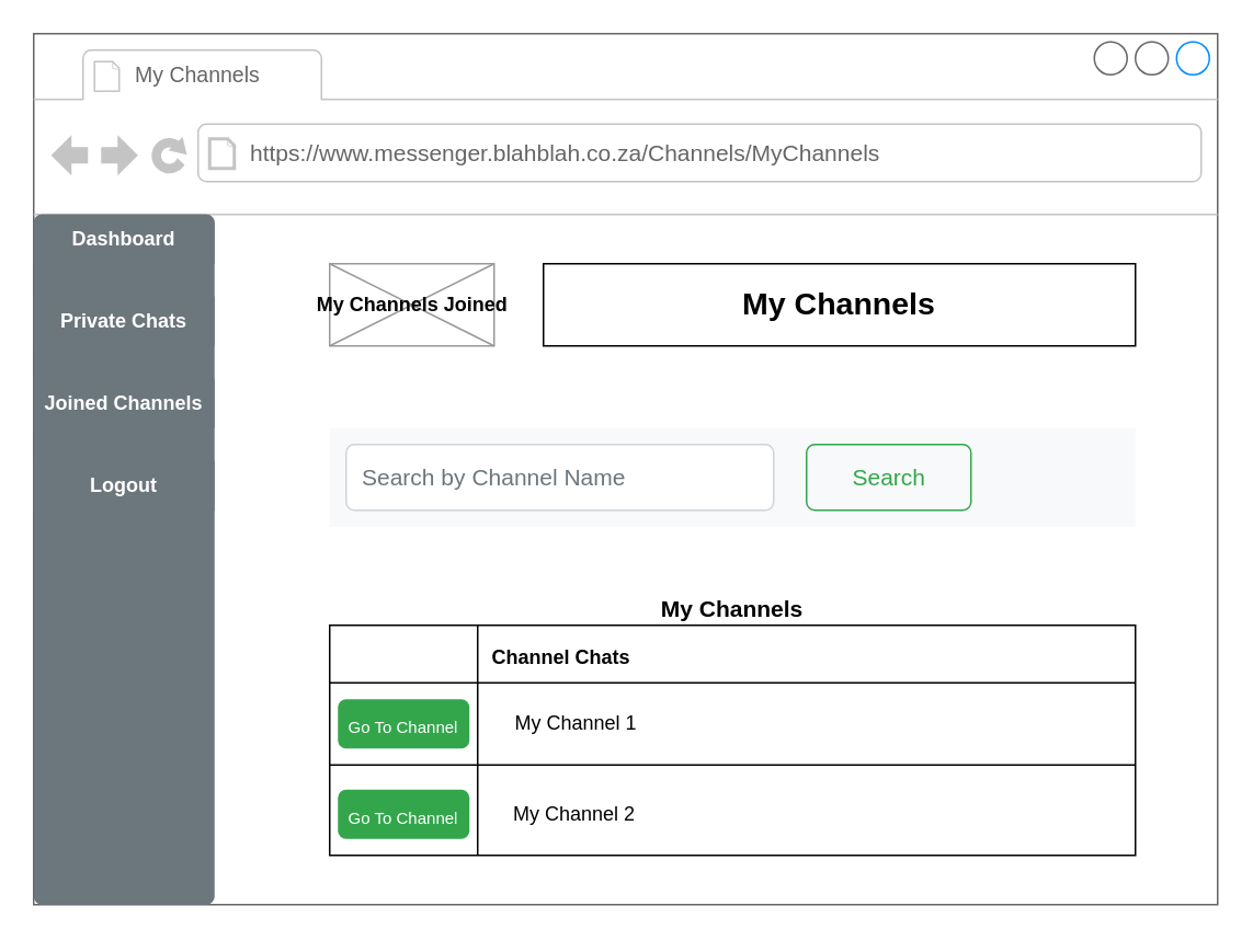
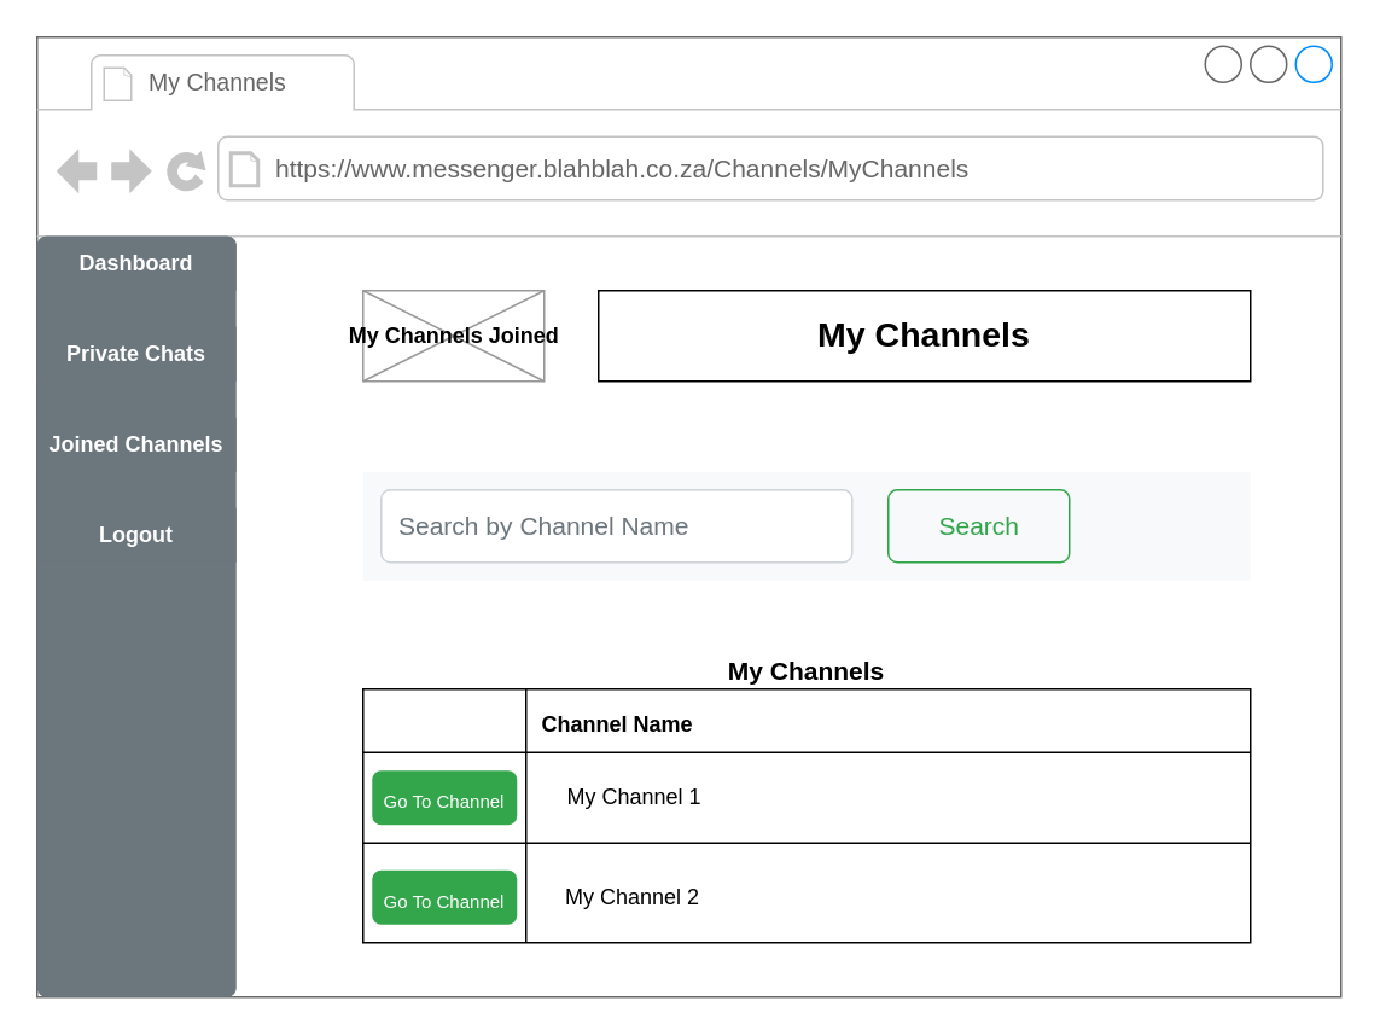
  <mxCell id="0" />
  <mxCell id="1" parent="0" />
  <mxCell id="2" value="" style="strokeWidth=1;shadow=0;dashed=0;align=center;html=1;shape=mxgraph.mockup.containers.browserWindow;rSize=0;strokeColor=#666666;strokeColor2=#008cff;strokeColor3=#c4c4c4;mainText=,;recursiveResize=0;" parent="1" vertex="1"><mxGeometry x="20" y="20" width="720" height="530" as="geometry" /></mxCell>
  <mxCell id="3" value="&lt;font style=&quot;font-size: 13px&quot;&gt;My Channels&lt;/font&gt;" style="strokeWidth=1;shadow=0;dashed=0;align=center;html=1;shape=mxgraph.mockup.containers.anchor;fontSize=17;fontColor=#666666;align=left;" parent="2" vertex="1"><mxGeometry x="60" y="12" width="110" height="26" as="geometry" /></mxCell>
  <mxCell id="4" value="&lt;span style=&quot;font-size: 14px&quot;&gt;https://www.messenger.blahblah.co.za/Channels/MyChannels&lt;/span&gt;" style="strokeWidth=1;shadow=0;dashed=0;align=center;html=1;shape=mxgraph.mockup.containers.anchor;rSize=0;fontSize=17;fontColor=#666666;align=left;" parent="2" vertex="1"><mxGeometry x="130" y="60" width="380" height="26" as="geometry" /></mxCell>
  <mxCell id="5" value="&lt;b&gt;My Channels Joined&lt;/b&gt;" style="verticalLabelPosition=middle;shadow=0;dashed=0;align=center;html=1;verticalAlign=middle;strokeWidth=1;shape=mxgraph.mockup.graphics.simpleIcon;strokeColor=#999999;labelPosition=center;" parent="2" vertex="1"><mxGeometry x="180" y="140" width="100" height="50" as="geometry" /></mxCell>
  <mxCell id="6" value="&lt;b&gt;&lt;font style=&quot;font-size: 19px&quot;&gt;My Channels&lt;/font&gt;&lt;/b&gt;" style="rounded=0;whiteSpace=wrap;html=1;" parent="2" vertex="1"><mxGeometry x="310" y="140" width="360" height="50" as="geometry" /></mxCell>
  <mxCell id="7" value="" style="html=1;shadow=0;dashed=0;shape=mxgraph.bootstrap.rrect;rSize=5;strokeColor=none;html=1;whiteSpace=wrap;fillColor=#6C767D;fontColor=#ffffff;" parent="2" vertex="1"><mxGeometry y="110" width="110" height="420" as="geometry" /></mxCell>
  <mxCell id="8" value="&lt;font color=&quot;#ffffff&quot;&gt;&lt;b&gt;Dashboard&lt;/b&gt;&lt;/font&gt;" style="strokeColor=inherit;fillColor=inherit;gradientColor=inherit;fontColor=inherit;html=1;shadow=0;dashed=0;shape=mxgraph.bootstrap.topButton;rSize=5;perimeter=none;whiteSpace=wrap;resizeWidth=1;" parent="7" vertex="1"><mxGeometry width="110.0" height="30" relative="1" as="geometry" /></mxCell>
  <mxCell id="9" value="&lt;font color=&quot;#ffffff&quot;&gt;&lt;b&gt;Private Chats&lt;/b&gt;&lt;/font&gt;" style="strokeColor=inherit;fillColor=inherit;gradientColor=inherit;fontColor=inherit;html=1;shadow=0;dashed=0;perimeter=none;whiteSpace=wrap;resizeWidth=1;" parent="7" vertex="1"><mxGeometry width="110.0" height="30" relative="1" as="geometry"><mxPoint y="50" as="offset" /></mxGeometry></mxCell>
  <mxCell id="10" value="&lt;font color=&quot;#ffffff&quot;&gt;&lt;b&gt;Joined Channels&lt;/b&gt;&lt;/font&gt;" style="strokeColor=inherit;fillColor=inherit;gradientColor=inherit;fontColor=inherit;html=1;shadow=0;dashed=0;perimeter=none;whiteSpace=wrap;resizeWidth=1;" parent="7" vertex="1"><mxGeometry width="110.0" height="30" relative="1" as="geometry"><mxPoint y="100" as="offset" /></mxGeometry></mxCell>
  <mxCell id="11" value="&lt;font color=&quot;#ffffff&quot;&gt;&lt;b&gt;Logout&lt;/b&gt;&lt;/font&gt;" style="strokeColor=inherit;fillColor=inherit;gradientColor=inherit;fontColor=inherit;html=1;shadow=0;dashed=0;perimeter=none;whiteSpace=wrap;resizeWidth=1;" parent="7" vertex="1"><mxGeometry width="110.0" height="30" relative="1" as="geometry"><mxPoint y="150" as="offset" /></mxGeometry></mxCell>
  <mxCell id="12" value="" style="html=1;shadow=0;dashed=0;fillColor=#F8F9FA;strokeColor=none;fontSize=16;fontColor=#181819;align=left;spacing=15;" parent="2" vertex="1"><mxGeometry x="180" y="240" width="490" height="60" as="geometry" /></mxCell>
  <mxCell id="13" value="Search by Channel Name" style="html=1;shadow=0;dashed=0;shape=mxgraph.bootstrap.rrect;rSize=5;fontSize=14;fontColor=#6C767D;strokeColor=#CED4DA;fillColor=#ffffff;align=left;spacing=10;" parent="12" vertex="1"><mxGeometry width="260" height="40" relative="1" as="geometry"><mxPoint x="10" y="10" as="offset" /></mxGeometry></mxCell>
  <mxCell id="14" value="Search" style="html=1;shadow=0;dashed=0;shape=mxgraph.bootstrap.rrect;rSize=5;fontSize=14;fontColor=#33A64C;strokeColor=#33A64C;fillColor=none;" parent="12" vertex="1"><mxGeometry width="100" height="40" relative="1" as="geometry"><mxPoint x="290" y="10" as="offset" /></mxGeometry></mxCell>
  <mxCell id="15" value="" style="rounded=0;whiteSpace=wrap;html=1;" parent="2" vertex="1"><mxGeometry x="180" y="360" width="490" height="140" as="geometry" /></mxCell>
  <mxCell id="16" value="" style="line;strokeWidth=1;direction=south;html=1;rotation=-180;" parent="2" vertex="1"><mxGeometry x="265" y="360" width="10" height="140" as="geometry" /></mxCell>
  <mxCell id="17" value="" style="line;strokeWidth=1;html=1;" parent="2" vertex="1"><mxGeometry x="180" y="390" width="490" height="10" as="geometry" /></mxCell>
  <mxCell id="18" value="" style="line;strokeWidth=1;html=1;" parent="2" vertex="1"><mxGeometry x="180" y="440" width="490" height="10" as="geometry" /></mxCell>
- <mxCell id="19" value="&lt;b&gt;Channel Chats&lt;/b&gt;" style="text;html=1;strokeColor=none;fillColor=none;align=left;verticalAlign=middle;whiteSpace=wrap;rounded=0;" parent="2" vertex="1"><mxGeometry x="277" y="370" width="190" height="20" as="geometry" /></mxCell>
+ <mxCell id="19" value="&lt;b&gt;Channel Name&lt;/b&gt;" style="text;html=1;strokeColor=none;fillColor=none;align=left;verticalAlign=middle;whiteSpace=wrap;rounded=0;" parent="2" vertex="1"><mxGeometry x="277" y="370" width="190" height="20" as="geometry" /></mxCell>
  <mxCell id="20" value="My Channel 1" style="text;html=1;strokeColor=none;fillColor=none;align=left;verticalAlign=middle;whiteSpace=wrap;rounded=0;" parent="2" vertex="1"><mxGeometry x="291" y="410" width="190" height="20" as="geometry" /></mxCell>
  <mxCell id="21" value="My Channel 2" style="text;html=1;strokeColor=none;fillColor=none;align=left;verticalAlign=middle;whiteSpace=wrap;rounded=0;" parent="2" vertex="1"><mxGeometry x="290" y="465" width="190" height="20" as="geometry" /></mxCell>
  <mxCell id="22" value="&lt;span style=&quot;font-size: 14px&quot;&gt;&lt;b&gt;My Channels&lt;/b&gt;&lt;/span&gt;" style="text;html=1;strokeColor=none;fillColor=none;align=center;verticalAlign=middle;whiteSpace=wrap;rounded=0;" parent="2" vertex="1"><mxGeometry x="180" y="340" width="490" height="20" as="geometry" /></mxCell>
  <mxCell id="23" value="&lt;font style=&quot;font-size: 10px&quot;&gt;Go To Channel&lt;/font&gt;" style="html=1;shadow=0;dashed=0;shape=mxgraph.bootstrap.rrect;rSize=5;strokeColor=none;strokeWidth=1;fillColor=#33A64C;fontColor=#FFFFFF;whiteSpace=wrap;align=center;verticalAlign=middle;spacingLeft=0;fontStyle=0;fontSize=16;spacing=5;" vertex="1" parent="2"><mxGeometry x="185" y="405" width="80" height="30" as="geometry" /></mxCell>
  <mxCell id="24" value="&lt;font style=&quot;font-size: 10px&quot;&gt;Go To Channel&lt;/font&gt;" style="html=1;shadow=0;dashed=0;shape=mxgraph.bootstrap.rrect;rSize=5;strokeColor=none;strokeWidth=1;fillColor=#33A64C;fontColor=#FFFFFF;whiteSpace=wrap;align=center;verticalAlign=middle;spacingLeft=0;fontStyle=0;fontSize=16;spacing=5;" vertex="1" parent="2"><mxGeometry x="185" y="460" width="80" height="30" as="geometry" /></mxCell>
